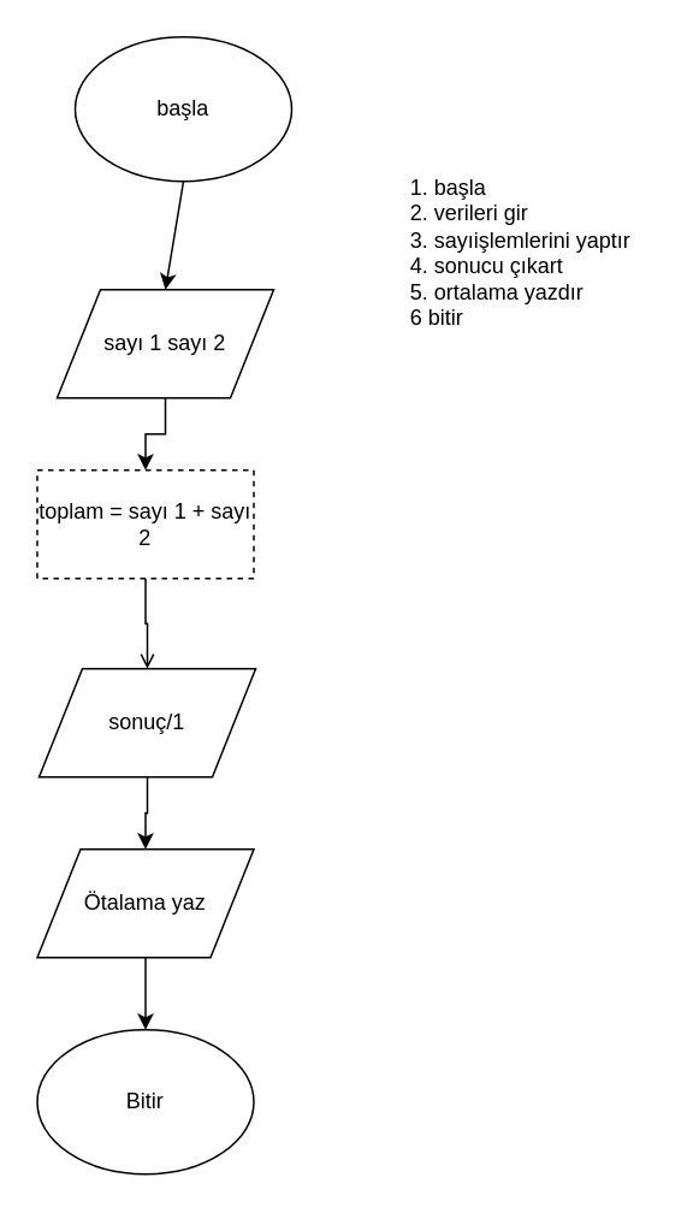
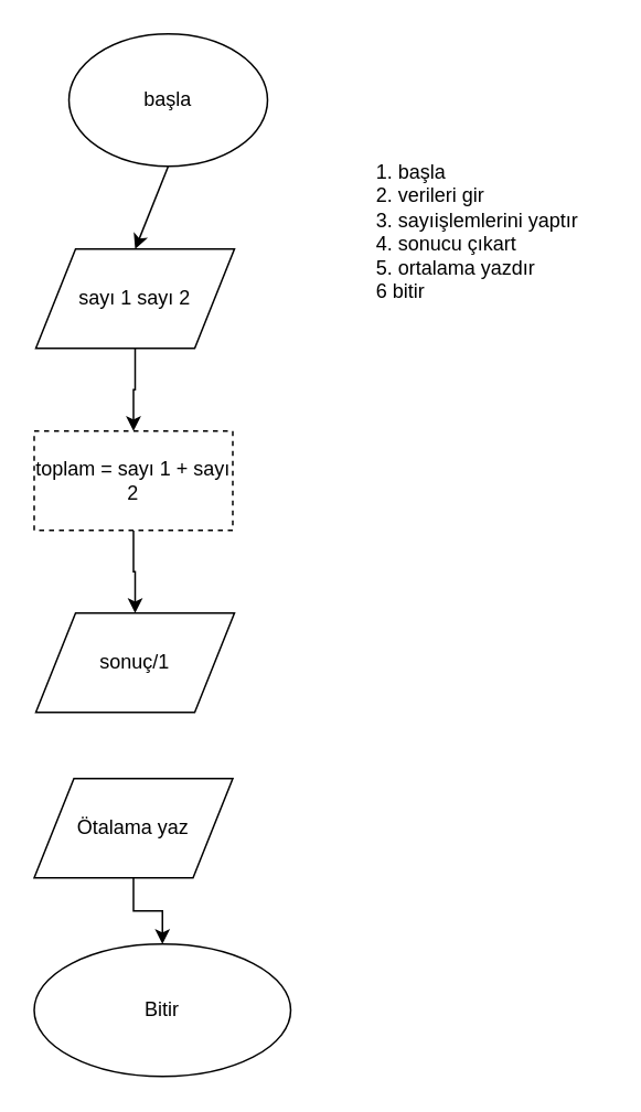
  <mxCell id="0" />
  <mxCell id="1" parent="0" />
  <mxCell id="2" value="&lt;font style=&quot;vertical-align: inherit&quot;&gt;&lt;font style=&quot;vertical-align: inherit&quot;&gt;başla&lt;/font&gt;&lt;/font&gt;" style="ellipse;whiteSpace=wrap;html=1;" vertex="1" parent="1"><mxGeometry x="41" y="20" width="120" height="80" as="geometry" /></mxCell>
  <mxCell id="3" value="" style="edgeStyle=orthogonalEdgeStyle;rounded=0;orthogonalLoop=1;jettySize=auto;html=1;" edge="1" parent="1" source="4" target="6"><mxGeometry relative="1" as="geometry" /></mxCell>
- <mxCell id="4" value="&lt;font style=&quot;vertical-align: inherit&quot;&gt;&lt;font style=&quot;vertical-align: inherit&quot;&gt;&lt;font style=&quot;vertical-align: inherit&quot;&gt;&lt;font style=&quot;vertical-align: inherit&quot;&gt;sayı 1 sayı 2&lt;/font&gt;&lt;/font&gt;&lt;/font&gt;&lt;/font&gt;" style="shape=parallelogram;perimeter=parallelogramPerimeter;whiteSpace=wrap;html=1;" vertex="1" parent="1"><mxGeometry x="31" y="160" width="120" height="60" as="geometry" /></mxCell>
- <mxCell id="5" value="" style="edgeStyle=orthogonalEdgeStyle;rounded=0;orthogonalLoop=1;jettySize=auto;html=1;endArrow=open;" edge="1" parent="1" source="6" target="8"><mxGeometry relative="1" as="geometry" /></mxCell>
+ <mxCell id="4" value="&lt;font style=&quot;vertical-align: inherit&quot;&gt;&lt;font style=&quot;vertical-align: inherit&quot;&gt;&lt;font style=&quot;vertical-align: inherit&quot;&gt;&lt;font style=&quot;vertical-align: inherit&quot;&gt;sayı 1 sayı 2&lt;/font&gt;&lt;/font&gt;&lt;/font&gt;&lt;/font&gt;" style="shape=parallelogram;perimeter=parallelogramPerimeter;whiteSpace=wrap;html=1;" vertex="1" parent="1"><mxGeometry x="21" y="150" width="120" height="60" as="geometry" /></mxCell>
+ <mxCell id="5" value="" style="edgeStyle=orthogonalEdgeStyle;rounded=0;orthogonalLoop=1;jettySize=auto;html=1;" edge="1" parent="1" source="6" target="8"><mxGeometry relative="1" as="geometry" /></mxCell>
  <mxCell id="6" value="&lt;font style=&quot;vertical-align: inherit&quot;&gt;&lt;font style=&quot;vertical-align: inherit&quot;&gt;&lt;font style=&quot;vertical-align: inherit&quot;&gt;&lt;font style=&quot;vertical-align: inherit&quot;&gt;toplam = sayı 1 + sayı 2&lt;/font&gt;&lt;/font&gt;&lt;/font&gt;&lt;/font&gt;" style="rounded=0;whiteSpace=wrap;html=1;dashed=1;" vertex="1" parent="1"><mxGeometry x="20" y="260" width="120" height="60" as="geometry" /></mxCell>
- <mxCell id="7" value="" style="edgeStyle=orthogonalEdgeStyle;rounded=0;orthogonalLoop=1;jettySize=auto;html=1;" edge="1" parent="1" source="8" target="12"><mxGeometry relative="1" as="geometry" /></mxCell>
  <mxCell id="8" value="&lt;font style=&quot;vertical-align: inherit&quot;&gt;&lt;font style=&quot;vertical-align: inherit&quot;&gt;&lt;font style=&quot;vertical-align: inherit&quot;&gt;&lt;font style=&quot;vertical-align: inherit&quot;&gt;sonuç/1&lt;/font&gt;&lt;/font&gt;&lt;/font&gt;&lt;/font&gt;" style="shape=parallelogram;perimeter=parallelogramPerimeter;whiteSpace=wrap;html=1;" vertex="1" parent="1"><mxGeometry x="21" y="370" width="120" height="60" as="geometry" /></mxCell>
- <mxCell id="9" value="&lt;font style=&quot;vertical-align: inherit&quot;&gt;&lt;font style=&quot;vertical-align: inherit&quot;&gt;Bitir&lt;br&gt;&lt;/font&gt;&lt;/font&gt;" style="ellipse;whiteSpace=wrap;html=1;" vertex="1" parent="1"><mxGeometry x="20" y="570" width="120" height="80" as="geometry" /></mxCell>
+ <mxCell id="9" value="&lt;font style=&quot;vertical-align: inherit&quot;&gt;&lt;font style=&quot;vertical-align: inherit&quot;&gt;Bitir&lt;br&gt;&lt;/font&gt;&lt;/font&gt;" style="ellipse;whiteSpace=wrap;html=1;" vertex="1" parent="1"><mxGeometry x="20" y="570" width="155" height="80" as="geometry" /></mxCell>
  <mxCell id="10" value="" style="endArrow=classic;html=1;exitX=0.5;exitY=1;exitDx=0;exitDy=0;entryX=0.5;entryY=0;entryDx=0;entryDy=0;" edge="1" parent="1" source="2" target="4"><mxGeometry width="50" height="50" relative="1" as="geometry"><mxPoint x="21" y="630" as="sourcePoint" /><mxPoint x="71" y="580" as="targetPoint" /></mxGeometry></mxCell>
  <mxCell id="11" value="" style="edgeStyle=orthogonalEdgeStyle;rounded=0;orthogonalLoop=1;jettySize=auto;html=1;" edge="1" parent="1" source="12" target="9"><mxGeometry relative="1" as="geometry" /></mxCell>
  <mxCell id="12" value="&lt;font style=&quot;vertical-align: inherit&quot;&gt;&lt;font style=&quot;vertical-align: inherit&quot;&gt;Ötalama yaz&lt;/font&gt;&lt;/font&gt;" style="shape=parallelogram;perimeter=parallelogramPerimeter;whiteSpace=wrap;html=1;" vertex="1" parent="1"><mxGeometry x="20" y="470" width="120" height="60" as="geometry" /></mxCell>
  <mxCell id="13" value="&lt;font style=&quot;vertical-align: inherit&quot;&gt;&lt;font style=&quot;vertical-align: inherit&quot;&gt;1. başla&lt;br&gt;2. verileri gir&lt;br&gt;3. sayıişlemlerini yaptır&lt;br&gt;4. sonucu çıkart&lt;br&gt;5. ortalama yazdır&lt;br&gt;6 bitir&lt;br&gt;&lt;br&gt;&lt;br&gt;&lt;/font&gt;&lt;/font&gt;" style="text;html=1;resizable=0;points=[];autosize=1;align=left;verticalAlign=top;spacingTop=-4;" vertex="1" parent="1"><mxGeometry x="225" y="94" width="140" height="110" as="geometry" /></mxCell>
